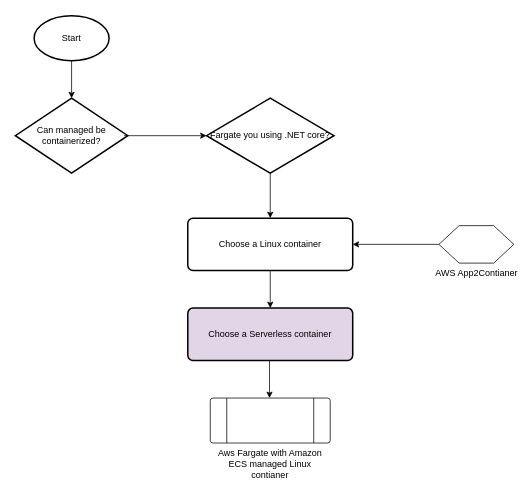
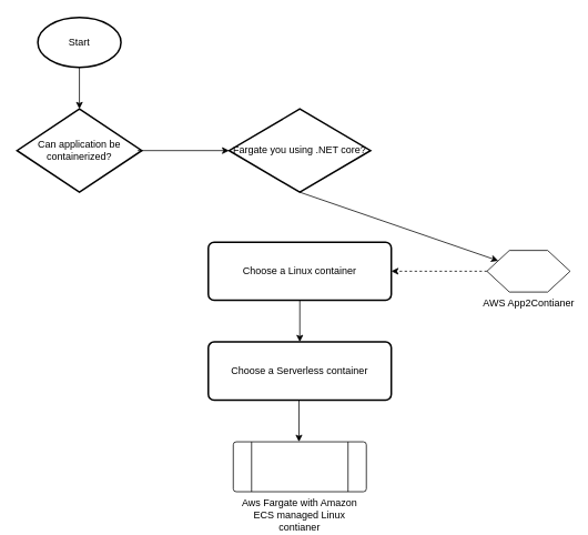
  <mxCell id="0" />
  <mxCell id="1" parent="0" />
  <mxCell id="2" value="&lt;div&gt;Start&lt;/div&gt;" style="strokeWidth=2;html=1;shape=mxgraph.flowchart.start_1;whiteSpace=wrap;" vertex="1" parent="1"><mxGeometry x="45" y="20" width="100" height="60" as="geometry" /></mxCell>
- <mxCell id="3" value="Can managed be containerized?" style="strokeWidth=2;html=1;shape=mxgraph.flowchart.decision;whiteSpace=wrap;" vertex="1" parent="1"><mxGeometry x="20" y="130" width="150" height="100" as="geometry" /></mxCell>
+ <mxCell id="3" value="Can application be containerized?" style="strokeWidth=2;html=1;shape=mxgraph.flowchart.decision;whiteSpace=wrap;" vertex="1" parent="1"><mxGeometry x="20" y="130" width="150" height="100" as="geometry" /></mxCell>
  <mxCell id="4" value="" style="endArrow=classic;html=1;rounded=0;" edge="1" parent="1"><mxGeometry width="50" height="50" relative="1" as="geometry"><mxPoint x="95" y="80" as="sourcePoint" /><mxPoint x="95" y="130" as="targetPoint" /></mxGeometry></mxCell>
  <mxCell id="5" value="Fargate you using .NET core?" style="strokeWidth=2;html=1;shape=mxgraph.flowchart.decision;whiteSpace=wrap;" vertex="1" parent="1"><mxGeometry x="275" y="130" width="170" height="100" as="geometry" /></mxCell>
  <mxCell id="6" value="" style="endArrow=classic;html=1;rounded=0;" edge="1" parent="1"><mxGeometry width="50" height="50" relative="1" as="geometry"><mxPoint x="165" y="180" as="sourcePoint" /><mxPoint x="275" y="180" as="targetPoint" /></mxGeometry></mxCell>
  <mxCell id="7" value="Choose a Linux container" style="rounded=1;whiteSpace=wrap;html=1;absoluteArcSize=1;arcSize=14;strokeWidth=2;" vertex="1" parent="1"><mxGeometry x="250" y="290" width="220" height="70" as="geometry" /></mxCell>
- <mxCell id="8" value="" style="endArrow=classic;html=1;rounded=0;exitX=0.5;exitY=1;exitDx=0;exitDy=0;exitPerimeter=0;entryX=0.5;entryY=0;entryDx=0;entryDy=0;" edge="1" parent="1" source="5" target="7"><mxGeometry width="50" height="50" relative="1" as="geometry"><mxPoint x="465" y="300" as="sourcePoint" /><mxPoint x="515" y="250" as="targetPoint" /></mxGeometry></mxCell>
- <mxCell id="9" value="Choose a Serverless container" style="rounded=1;whiteSpace=wrap;html=1;absoluteArcSize=1;arcSize=14;strokeWidth=2;fillColor=#e1d5e7;" vertex="1" parent="1"><mxGeometry x="250" y="410" width="220" height="70" as="geometry" /></mxCell>
+ <mxCell id="8" value="" style="endArrow=classic;html=1;rounded=0;exitX=0.5;exitY=1;exitDx=0;exitDy=0;exitPerimeter=0;" edge="1" parent="1" source="5" target="14"><mxGeometry width="50" height="50" relative="1" as="geometry"><mxPoint x="465" y="300" as="sourcePoint" /><mxPoint x="515" y="250" as="targetPoint" /></mxGeometry></mxCell>
+ <mxCell id="9" value="Choose a Serverless container" style="rounded=1;whiteSpace=wrap;html=1;absoluteArcSize=1;arcSize=14;strokeWidth=2;" vertex="1" parent="1"><mxGeometry x="250" y="410" width="220" height="70" as="geometry" /></mxCell>
  <mxCell id="10" value="Aws Fargate with Amazon ECS managed Linux contianer" style="verticalLabelPosition=bottom;verticalAlign=top;html=1;shape=process;whiteSpace=wrap;rounded=1;size=0.14;arcSize=6;" vertex="1" parent="1"><mxGeometry x="280" y="530" width="160" height="60" as="geometry" /></mxCell>
  <mxCell id="11" value="" style="endArrow=classic;html=1;rounded=0;" edge="1" parent="1"><mxGeometry width="50" height="50" relative="1" as="geometry"><mxPoint x="360" y="360" as="sourcePoint" /><mxPoint x="360" y="410" as="targetPoint" /></mxGeometry></mxCell>
  <mxCell id="12" value="" style="endArrow=classic;html=1;rounded=0;" edge="1" parent="1"><mxGeometry width="50" height="50" relative="1" as="geometry"><mxPoint x="359" y="480" as="sourcePoint" /><mxPoint x="359" y="530" as="targetPoint" /></mxGeometry></mxCell>
- <mxCell id="13" value="" style="endArrow=classic;html=1;rounded=0;entryX=1;entryY=0.5;entryDx=0;entryDy=0;exitX=0;exitY=0.5;exitDx=0;exitDy=0;" edge="1" parent="1" source="14" target="7"><mxGeometry width="50" height="50" relative="1" as="geometry"><mxPoint x="495" y="390" as="sourcePoint" /><mxPoint x="545" y="340" as="targetPoint" /></mxGeometry></mxCell>
+ <mxCell id="13" value="" style="endArrow=classic;html=1;rounded=0;entryX=1;entryY=0.5;entryDx=0;entryDy=0;exitX=0;exitY=0.5;exitDx=0;exitDy=0;dashed=1;" edge="1" parent="1" source="14" target="7"><mxGeometry width="50" height="50" relative="1" as="geometry"><mxPoint x="495" y="390" as="sourcePoint" /><mxPoint x="545" y="340" as="targetPoint" /></mxGeometry></mxCell>
  <mxCell id="14" value="AWS App2Contianer" style="verticalLabelPosition=bottom;verticalAlign=top;html=1;shape=hexagon;perimeter=hexagonPerimeter2;arcSize=6;size=0.27;" vertex="1" parent="1"><mxGeometry x="585" y="300" width="100" height="50" as="geometry" /></mxCell>
